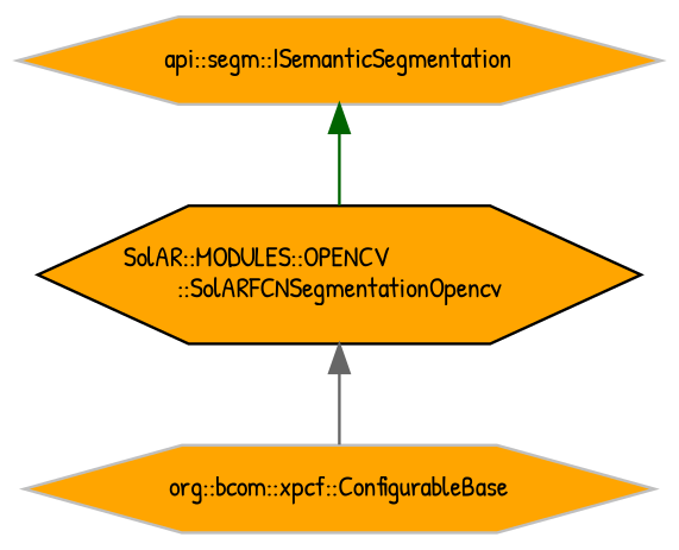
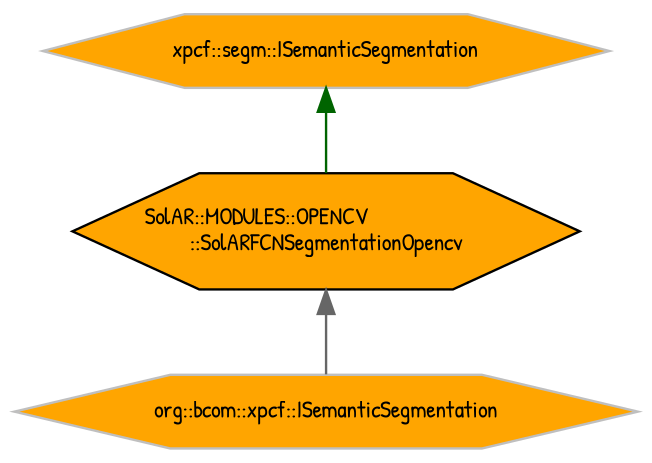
  digraph {
    fontname="Patrick Hand"
    node [color=grey75 fillcolor=orange fontname="Patrick Hand" fontsize=10 shape=hexagon style=filled]
    edge [dir=back fontname="Patrick Hand" fontsize=10 labelfontname=Helvetica labelfontsize=10 style=solid]
    n1 [color=black fontcolor=black height=0.2 label="SolAR::MODULES::OPENCV\l::SolARFCNSegmentationOpencv" width=0.4]
-   n2 [height=0.2 label="org::bcom::xpcf::ConfigurableBase" width=0.4]
-   n3 [height=0.2 label="api::segm::ISemanticSegmentation" width=0.4]
+   n2 [height=0.2 label="org::bcom::xpcf::ISemanticSegmentation" width=0.4]
+   n3 [height=0.2 label="xpcf::segm::ISemanticSegmentation" width=0.4]
    n1 -> n2 [color=gray40]
    n3 -> n1 [color=darkgreen]
  }
